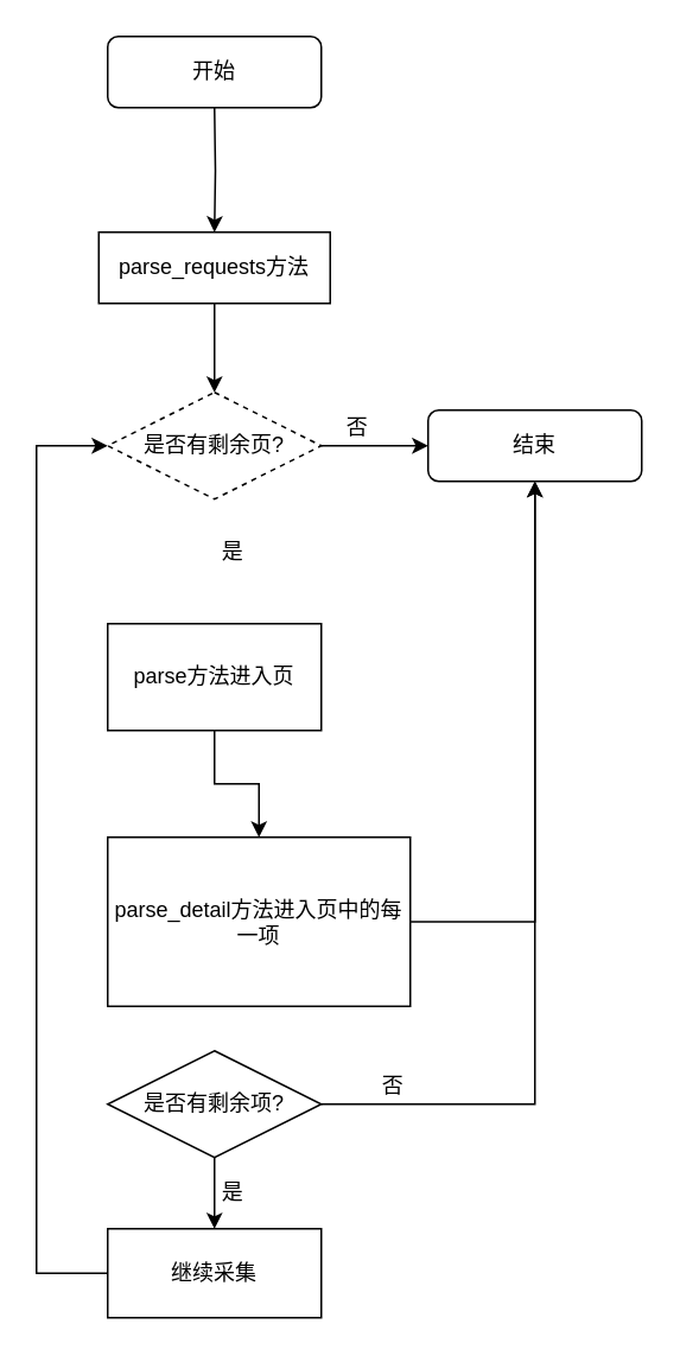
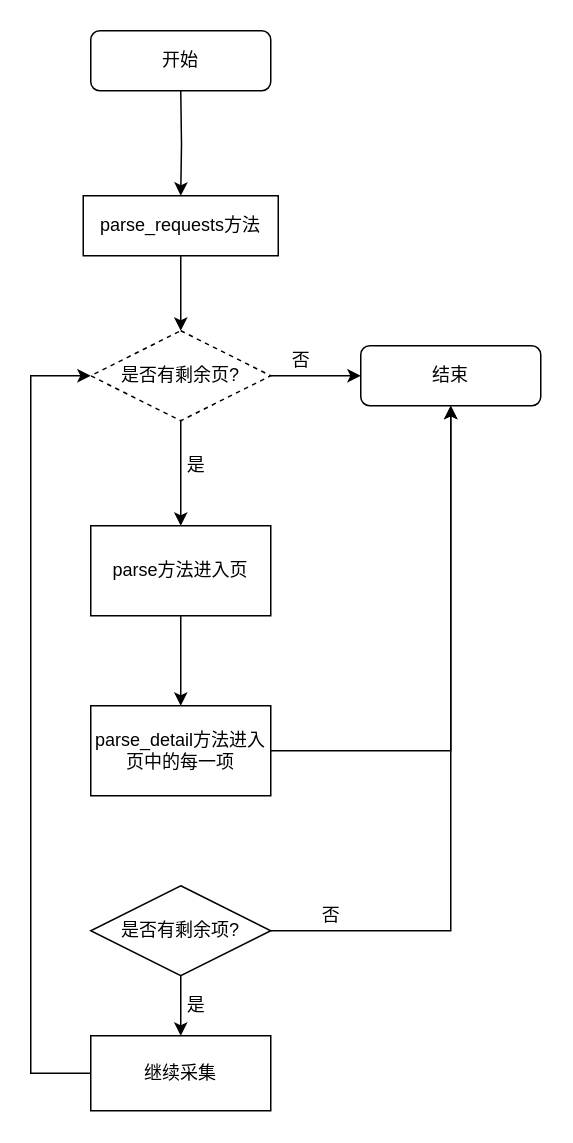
  <mxCell id="0" />
  <mxCell id="1" parent="0" />
  <mxCell id="2" style="edgeStyle=orthogonalEdgeStyle;rounded=0;orthogonalLoop=1;jettySize=auto;html=1;entryX=0.5;entryY=0;entryDx=0;entryDy=0;" parent="1" target="4" edge="1"><mxGeometry relative="1" as="geometry"><mxPoint x="120" y="60" as="sourcePoint" /></mxGeometry></mxCell>
  <mxCell id="3" style="edgeStyle=orthogonalEdgeStyle;rounded=0;orthogonalLoop=1;jettySize=auto;html=1;entryX=0.5;entryY=0;entryDx=0;entryDy=0;" parent="1" source="4" target="11" edge="1"><mxGeometry relative="1" as="geometry" /></mxCell>
  <mxCell id="4" value="parse_requests方法" style="rounded=0;whiteSpace=wrap;html=1;" parent="1" vertex="1"><mxGeometry x="55" y="130" width="130" height="40" as="geometry" /></mxCell>
  <mxCell id="5" style="edgeStyle=orthogonalEdgeStyle;rounded=0;orthogonalLoop=1;jettySize=auto;html=1;entryX=0.5;entryY=0;entryDx=0;entryDy=0;" parent="1" source="6" target="8" edge="1"><mxGeometry relative="1" as="geometry" /></mxCell>
  <mxCell id="6" value="parse方法进入页" style="rounded=0;whiteSpace=wrap;html=1;" parent="1" vertex="1"><mxGeometry x="60" y="350" width="120" height="60" as="geometry" /></mxCell>
  <mxCell id="7" style="edgeStyle=orthogonalEdgeStyle;rounded=0;orthogonalLoop=1;jettySize=auto;html=1;" parent="1" source="8" target="13" edge="1"><mxGeometry relative="1" as="geometry" /></mxCell>
- <mxCell id="8" value="parse_detail方法进入页中的每一项" style="rounded=0;whiteSpace=wrap;html=1;" parent="1" vertex="1"><mxGeometry x="60" y="470" width="170" height="95" as="geometry" /></mxCell>
+ <mxCell id="8" value="parse_detail方法进入页中的每一项" style="rounded=0;whiteSpace=wrap;html=1;" parent="1" vertex="1"><mxGeometry x="60" y="470" width="120" height="60" as="geometry" /></mxCell>
+ <mxCell id="9" style="edgeStyle=orthogonalEdgeStyle;rounded=0;orthogonalLoop=1;jettySize=auto;html=1;entryX=0.5;entryY=0;entryDx=0;entryDy=0;" parent="1" source="11" target="6" edge="1"><mxGeometry relative="1" as="geometry" /></mxCell>
  <mxCell id="10" style="edgeStyle=orthogonalEdgeStyle;rounded=0;orthogonalLoop=1;jettySize=auto;html=1;entryX=0;entryY=0.5;entryDx=0;entryDy=0;" parent="1" source="11" target="13" edge="1"><mxGeometry relative="1" as="geometry" /></mxCell>
  <mxCell id="11" value="是否有剩余页?" style="rhombus;whiteSpace=wrap;html=1;dashed=1;" parent="1" vertex="1"><mxGeometry x="60" y="220" width="120" height="60" as="geometry" /></mxCell>
  <mxCell id="12" value="是" style="text;html=1;align=center;verticalAlign=middle;resizable=0;points=[];autosize=1;strokeColor=none;fillColor=none;" parent="1" vertex="1"><mxGeometry x="115" y="300" width="30" height="20" as="geometry" /></mxCell>
  <mxCell id="13" value="结束" style="rounded=1;whiteSpace=wrap;html=1;" parent="1" vertex="1"><mxGeometry x="240" y="230" width="120" height="40" as="geometry" /></mxCell>
  <mxCell id="14" value="否" style="text;html=1;align=center;verticalAlign=middle;resizable=0;points=[];autosize=1;strokeColor=none;fillColor=none;" parent="1" vertex="1"><mxGeometry x="185" y="230" width="30" height="20" as="geometry" /></mxCell>
  <mxCell id="15" style="edgeStyle=orthogonalEdgeStyle;rounded=0;orthogonalLoop=1;jettySize=auto;html=1;entryX=0.5;entryY=0;entryDx=0;entryDy=0;" parent="1" source="17" target="19" edge="1"><mxGeometry relative="1" as="geometry" /></mxCell>
  <mxCell id="16" style="edgeStyle=orthogonalEdgeStyle;rounded=0;orthogonalLoop=1;jettySize=auto;html=1;entryX=0.5;entryY=1;entryDx=0;entryDy=0;" parent="1" source="17" target="13" edge="1"><mxGeometry relative="1" as="geometry" /></mxCell>
  <mxCell id="17" value="是否有剩余项?" style="rhombus;whiteSpace=wrap;html=1;" parent="1" vertex="1"><mxGeometry x="60" y="590" width="120" height="60" as="geometry" /></mxCell>
  <mxCell id="18" style="edgeStyle=orthogonalEdgeStyle;rounded=0;orthogonalLoop=1;jettySize=auto;html=1;entryX=0;entryY=0.5;entryDx=0;entryDy=0;" parent="1" source="19" target="11" edge="1"><mxGeometry relative="1" as="geometry"><Array as="points"><mxPoint x="20" y="715" /><mxPoint x="20" y="250" /></Array></mxGeometry></mxCell>
  <mxCell id="19" value="继续采集" style="rounded=0;whiteSpace=wrap;html=1;" parent="1" vertex="1"><mxGeometry x="60" y="690" width="120" height="50" as="geometry" /></mxCell>
  <mxCell id="20" value="是" style="text;html=1;align=center;verticalAlign=middle;resizable=0;points=[];autosize=1;strokeColor=none;fillColor=none;" parent="1" vertex="1"><mxGeometry x="115" y="660" width="30" height="20" as="geometry" /></mxCell>
  <mxCell id="21" value="否" style="text;html=1;align=center;verticalAlign=middle;resizable=0;points=[];autosize=1;strokeColor=none;fillColor=none;" parent="1" vertex="1"><mxGeometry x="205" y="600" width="30" height="20" as="geometry" /></mxCell>
  <mxCell id="22" value="开始" style="rounded=1;whiteSpace=wrap;html=1;" parent="1" vertex="1"><mxGeometry x="60" y="20" width="120" height="40" as="geometry" /></mxCell>
